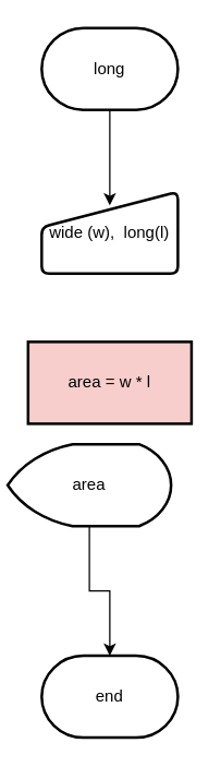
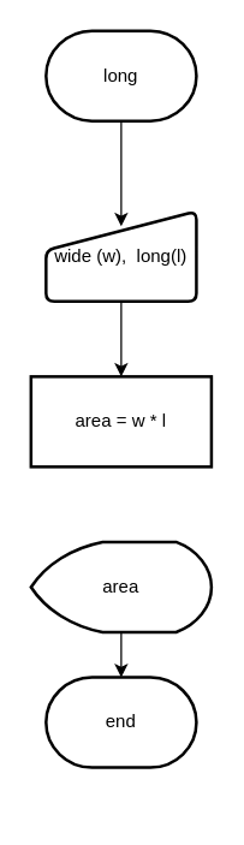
  <mxCell id="0" />
  <mxCell id="1" parent="0" />
  <mxCell id="2" style="edgeStyle=orthogonalEdgeStyle;rounded=0;orthogonalLoop=1;jettySize=auto;html=1;" edge="1" parent="1" source="3"><mxGeometry relative="1" as="geometry"><mxPoint x="80" y="150" as="targetPoint" /></mxGeometry></mxCell>
  <mxCell id="3" value="long" style="strokeWidth=2;html=1;shape=mxgraph.flowchart.terminator;whiteSpace=wrap;" vertex="1" parent="1"><mxGeometry x="30" y="20" width="100" height="60" as="geometry" /></mxCell>
+ <mxCell id="4" value="" style="edgeStyle=orthogonalEdgeStyle;rounded=0;orthogonalLoop=1;jettySize=auto;html=1;" edge="1" parent="1" source="5" target="6"><mxGeometry relative="1" as="geometry" /></mxCell>
  <mxCell id="5" value="wide (w),&amp;nbsp; long(l)" style="html=1;strokeWidth=2;shape=manualInput;whiteSpace=wrap;rounded=1;size=26;arcSize=11;" vertex="1" parent="1"><mxGeometry x="30" y="140" width="100" height="60" as="geometry" /></mxCell>
- <mxCell id="6" value="area = w * l" style="rounded=0;whiteSpace=wrap;html=1;strokeWidth=2;fillColor=#f8cecc;" vertex="1" parent="1"><mxGeometry x="20" y="250" width="120" height="60" as="geometry" /></mxCell>
+ <mxCell id="6" value="area = w * l" style="rounded=0;whiteSpace=wrap;html=1;strokeWidth=2;" vertex="1" parent="1"><mxGeometry x="20" y="250" width="120" height="60" as="geometry" /></mxCell>
  <mxCell id="7" value="" style="edgeStyle=orthogonalEdgeStyle;rounded=0;orthogonalLoop=1;jettySize=auto;html=1;" edge="1" parent="1" source="8" target="9"><mxGeometry relative="1" as="geometry" /></mxCell>
- <mxCell id="8" value="area" style="strokeWidth=2;html=1;shape=mxgraph.flowchart.display;whiteSpace=wrap;" vertex="1" parent="1"><mxGeometry x="5" y="325" width="120" height="60" as="geometry" /></mxCell>
- <mxCell id="9" value="end" style="strokeWidth=2;html=1;shape=mxgraph.flowchart.terminator;whiteSpace=wrap;" vertex="1" parent="1"><mxGeometry x="30" y="480" width="100" height="60" as="geometry" /></mxCell>
+ <mxCell id="8" value="area" style="strokeWidth=2;html=1;shape=mxgraph.flowchart.display;whiteSpace=wrap;" vertex="1" parent="1"><mxGeometry x="20" y="360" width="120" height="60" as="geometry" /></mxCell>
+ <mxCell id="9" value="end" style="strokeWidth=2;html=1;shape=mxgraph.flowchart.terminator;whiteSpace=wrap;" vertex="1" parent="1"><mxGeometry x="30" y="450" width="100" height="60" as="geometry" /></mxCell>
